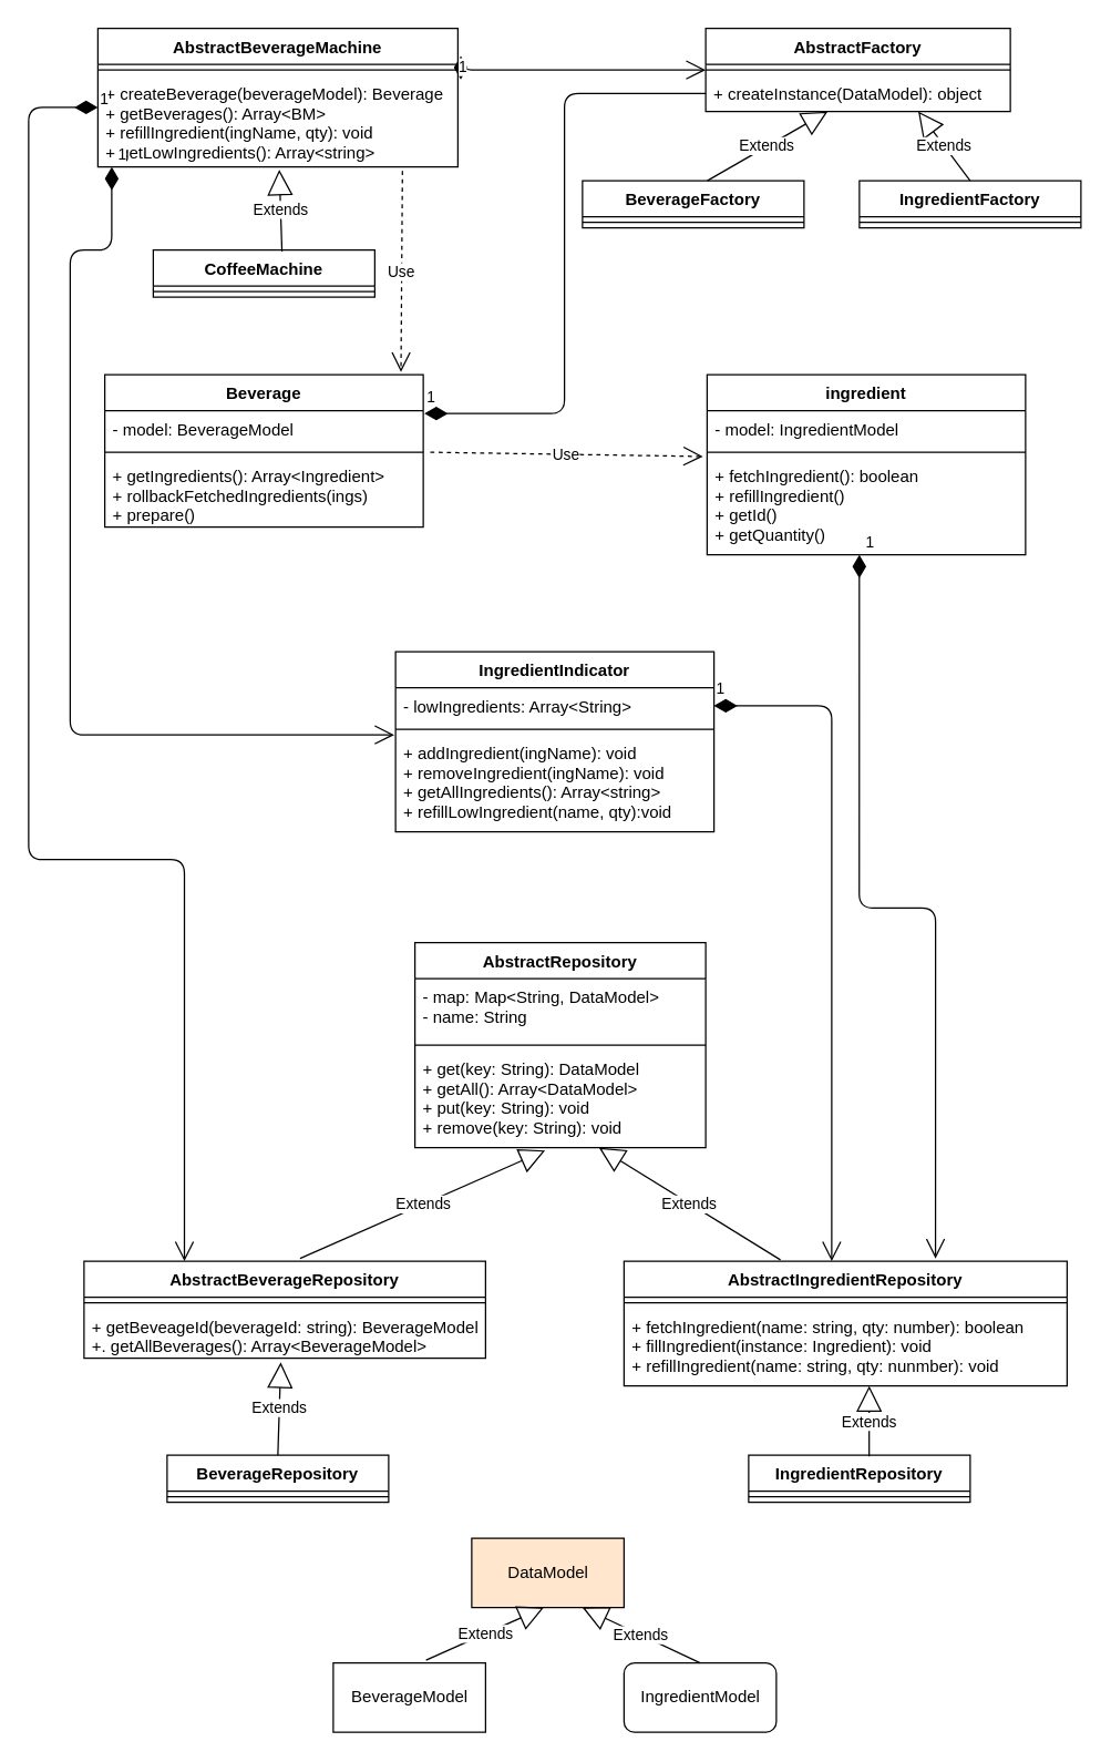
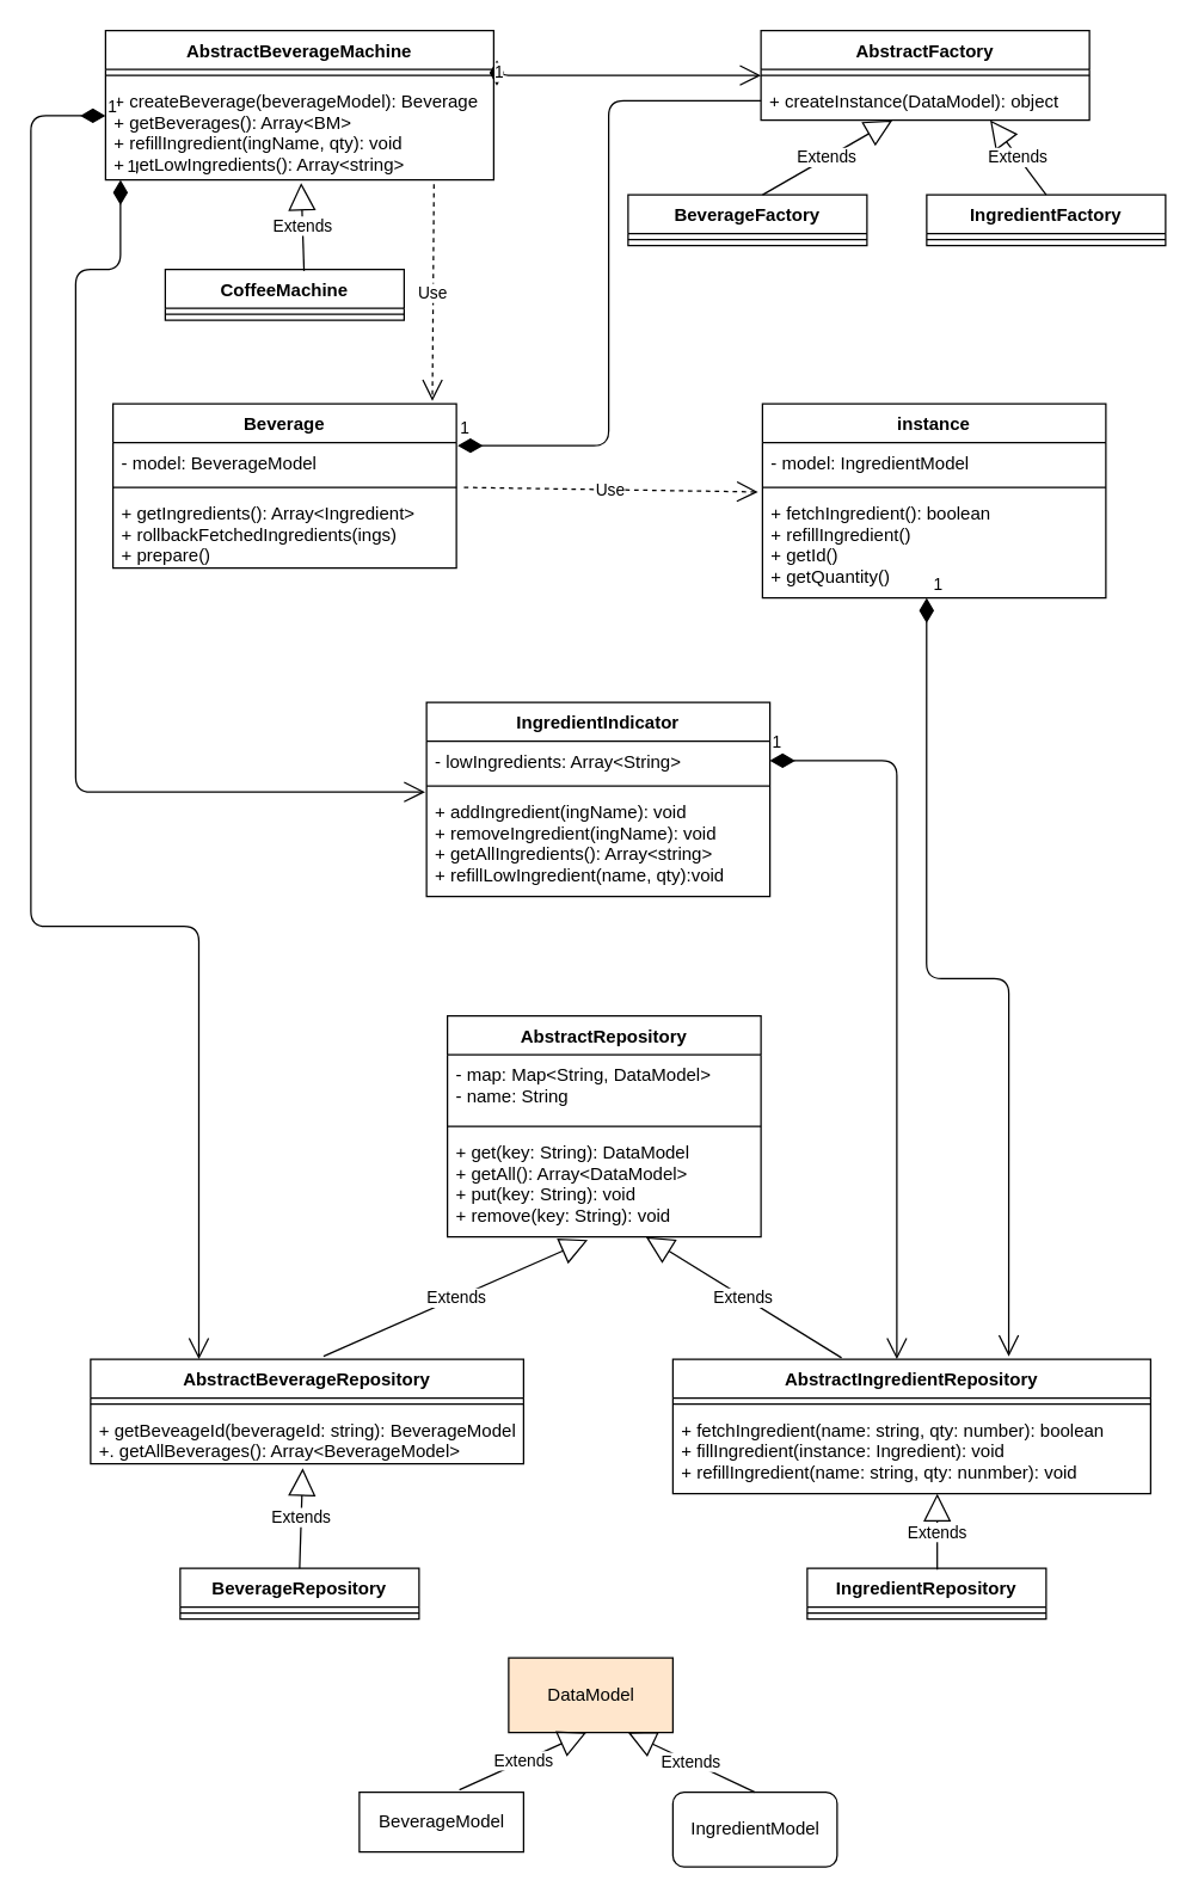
  <mxCell id="0" />
  <mxCell id="1" parent="0" />
  <mxCell id="2" value="AbstractBeverageMachine" style="swimlane;fontStyle=1;align=center;verticalAlign=top;childLayout=stackLayout;horizontal=1;startSize=26;horizontalStack=0;resizeParent=1;resizeParentMax=0;resizeLast=0;collapsible=1;marginBottom=0;" parent="1" vertex="1"><mxGeometry x="70" y="20" width="260" height="100" as="geometry" /></mxCell>
  <mxCell id="3" value="" style="line;strokeWidth=1;fillColor=none;align=left;verticalAlign=middle;spacingTop=-1;spacingLeft=3;spacingRight=3;rotatable=0;labelPosition=right;points=[];portConstraint=eastwest;" parent="2" vertex="1"><mxGeometry y="26" width="260" height="8" as="geometry" /></mxCell>
  <mxCell id="4" value="+ createBeverage(beverageModel): Beverage&#10;+ getBeverages(): Array&lt;BM&gt;&#10;+ refillIngredient(ingName, qty): void&#10;+ getLowIngredients(): Array&lt;string&gt;" style="text;strokeColor=none;fillColor=none;align=left;verticalAlign=top;spacingLeft=4;spacingRight=4;overflow=hidden;rotatable=0;points=[[0,0.5],[1,0.5]];portConstraint=eastwest;" parent="2" vertex="1"><mxGeometry y="34" width="260" height="66" as="geometry" /></mxCell>
  <mxCell id="5" value="CoffeeMachine" style="swimlane;fontStyle=1;align=center;verticalAlign=top;childLayout=stackLayout;horizontal=1;startSize=26;horizontalStack=0;resizeParent=1;resizeParentMax=0;resizeLast=0;collapsible=1;marginBottom=0;" parent="1" vertex="1"><mxGeometry x="110" y="180" width="160" height="34" as="geometry" /></mxCell>
  <mxCell id="6" value="" style="line;strokeWidth=1;fillColor=none;align=left;verticalAlign=middle;spacingTop=-1;spacingLeft=3;spacingRight=3;rotatable=0;labelPosition=right;points=[];portConstraint=eastwest;" parent="5" vertex="1"><mxGeometry y="26" width="160" height="8" as="geometry" /></mxCell>
  <mxCell id="7" value="AbstractFactory" style="swimlane;fontStyle=1;align=center;verticalAlign=top;childLayout=stackLayout;horizontal=1;startSize=26;horizontalStack=0;resizeParent=1;resizeParentMax=0;resizeLast=0;collapsible=1;marginBottom=0;" parent="1" vertex="1"><mxGeometry x="509" y="20" width="220" height="60" as="geometry" /></mxCell>
  <mxCell id="8" value="" style="line;strokeWidth=1;fillColor=none;align=left;verticalAlign=middle;spacingTop=-1;spacingLeft=3;spacingRight=3;rotatable=0;labelPosition=right;points=[];portConstraint=eastwest;" parent="7" vertex="1"><mxGeometry y="26" width="220" height="8" as="geometry" /></mxCell>
  <mxCell id="9" value="+ createInstance(DataModel): object" style="text;strokeColor=none;fillColor=none;align=left;verticalAlign=top;spacingLeft=4;spacingRight=4;overflow=hidden;rotatable=0;points=[[0,0.5],[1,0.5]];portConstraint=eastwest;" parent="7" vertex="1"><mxGeometry y="34" width="220" height="26" as="geometry" /></mxCell>
  <mxCell id="10" value="BeverageFactory" style="swimlane;fontStyle=1;align=center;verticalAlign=top;childLayout=stackLayout;horizontal=1;startSize=26;horizontalStack=0;resizeParent=1;resizeParentMax=0;resizeLast=0;collapsible=1;marginBottom=0;" parent="1" vertex="1"><mxGeometry x="420" y="130" width="160" height="34" as="geometry" /></mxCell>
  <mxCell id="11" value="" style="line;strokeWidth=1;fillColor=none;align=left;verticalAlign=middle;spacingTop=-1;spacingLeft=3;spacingRight=3;rotatable=0;labelPosition=right;points=[];portConstraint=eastwest;" parent="10" vertex="1"><mxGeometry y="26" width="160" height="8" as="geometry" /></mxCell>
  <mxCell id="12" value="IngredientFactory" style="swimlane;fontStyle=1;align=center;verticalAlign=top;childLayout=stackLayout;horizontal=1;startSize=26;horizontalStack=0;resizeParent=1;resizeParentMax=0;resizeLast=0;collapsible=1;marginBottom=0;" parent="1" vertex="1"><mxGeometry x="620" y="130" width="160" height="34" as="geometry" /></mxCell>
  <mxCell id="13" value="" style="line;strokeWidth=1;fillColor=none;align=left;verticalAlign=middle;spacingTop=-1;spacingLeft=3;spacingRight=3;rotatable=0;labelPosition=right;points=[];portConstraint=eastwest;" parent="12" vertex="1"><mxGeometry y="26" width="160" height="8" as="geometry" /></mxCell>
  <mxCell id="14" value="AbstractRepository&#10;" style="swimlane;fontStyle=1;align=center;verticalAlign=top;childLayout=stackLayout;horizontal=1;startSize=26;horizontalStack=0;resizeParent=1;resizeParentMax=0;resizeLast=0;collapsible=1;marginBottom=0;" parent="1" vertex="1"><mxGeometry x="299" y="680" width="210" height="148" as="geometry" /></mxCell>
  <mxCell id="15" value="- map: Map&lt;String, DataModel&gt;&#10;- name: String&#10;" style="text;strokeColor=none;fillColor=none;align=left;verticalAlign=top;spacingLeft=4;spacingRight=4;overflow=hidden;rotatable=0;points=[[0,0.5],[1,0.5]];portConstraint=eastwest;" parent="14" vertex="1"><mxGeometry y="26" width="210" height="44" as="geometry" /></mxCell>
  <mxCell id="16" value="" style="line;strokeWidth=1;fillColor=none;align=left;verticalAlign=middle;spacingTop=-1;spacingLeft=3;spacingRight=3;rotatable=0;labelPosition=right;points=[];portConstraint=eastwest;" parent="14" vertex="1"><mxGeometry y="70" width="210" height="8" as="geometry" /></mxCell>
  <mxCell id="17" value="+ get(key: String): DataModel&#10;+ getAll(): Array&lt;DataModel&gt;&#10;+ put(key: String): void&#10;+ remove(key: String): void" style="text;strokeColor=none;fillColor=none;align=left;verticalAlign=top;spacingLeft=4;spacingRight=4;overflow=hidden;rotatable=0;points=[[0,0.5],[1,0.5]];portConstraint=eastwest;" parent="14" vertex="1"><mxGeometry y="78" width="210" height="70" as="geometry" /></mxCell>
- <mxCell id="18" value="ingredient" style="swimlane;fontStyle=1;align=center;verticalAlign=top;childLayout=stackLayout;horizontal=1;startSize=26;horizontalStack=0;resizeParent=1;resizeParentMax=0;resizeLast=0;collapsible=1;marginBottom=0;" parent="1" vertex="1"><mxGeometry x="510" y="270" width="230" height="130" as="geometry" /></mxCell>
+ <mxCell id="18" value="instance" style="swimlane;fontStyle=1;align=center;verticalAlign=top;childLayout=stackLayout;horizontal=1;startSize=26;horizontalStack=0;resizeParent=1;resizeParentMax=0;resizeLast=0;collapsible=1;marginBottom=0;" parent="1" vertex="1"><mxGeometry x="510" y="270" width="230" height="130" as="geometry" /></mxCell>
  <mxCell id="19" value="- model: IngredientModel" style="text;strokeColor=none;fillColor=none;align=left;verticalAlign=top;spacingLeft=4;spacingRight=4;overflow=hidden;rotatable=0;points=[[0,0.5],[1,0.5]];portConstraint=eastwest;" parent="18" vertex="1"><mxGeometry y="26" width="230" height="26" as="geometry" /></mxCell>
  <mxCell id="20" value="" style="line;strokeWidth=1;fillColor=none;align=left;verticalAlign=middle;spacingTop=-1;spacingLeft=3;spacingRight=3;rotatable=0;labelPosition=right;points=[];portConstraint=eastwest;" parent="18" vertex="1"><mxGeometry y="52" width="230" height="8" as="geometry" /></mxCell>
  <mxCell id="21" value="+ fetchIngredient(): boolean&#10;+ refillIngredient()&#10;+ getId()&#10;+ getQuantity()" style="text;strokeColor=none;fillColor=none;align=left;verticalAlign=top;spacingLeft=4;spacingRight=4;overflow=hidden;rotatable=0;points=[[0,0.5],[1,0.5]];portConstraint=eastwest;" parent="18" vertex="1"><mxGeometry y="60" width="230" height="70" as="geometry" /></mxCell>
  <mxCell id="22" value="AbstractIngredientRepository" style="swimlane;fontStyle=1;align=center;verticalAlign=top;childLayout=stackLayout;horizontal=1;startSize=26;horizontalStack=0;resizeParent=1;resizeParentMax=0;resizeLast=0;collapsible=1;marginBottom=0;" parent="1" vertex="1"><mxGeometry x="450" y="910" width="320" height="90" as="geometry" /></mxCell>
  <mxCell id="23" value="" style="line;strokeWidth=1;fillColor=none;align=left;verticalAlign=middle;spacingTop=-1;spacingLeft=3;spacingRight=3;rotatable=0;labelPosition=right;points=[];portConstraint=eastwest;" parent="22" vertex="1"><mxGeometry y="26" width="320" height="8" as="geometry" /></mxCell>
  <mxCell id="24" value="+ fetchIngredient(name: string, qty: number): boolean&#10;+ fillIngredient(instance: Ingredient): void&#10;+ refillIngredient(name: string, qty: nunmber): void" style="text;strokeColor=none;fillColor=none;align=left;verticalAlign=top;spacingLeft=4;spacingRight=4;overflow=hidden;rotatable=0;points=[[0,0.5],[1,0.5]];portConstraint=eastwest;" parent="22" vertex="1"><mxGeometry y="34" width="320" height="56" as="geometry" /></mxCell>
  <mxCell id="25" value="AbstractBeverageRepository" style="swimlane;fontStyle=1;align=center;verticalAlign=top;childLayout=stackLayout;horizontal=1;startSize=26;horizontalStack=0;resizeParent=1;resizeParentMax=0;resizeLast=0;collapsible=1;marginBottom=0;" parent="1" vertex="1"><mxGeometry x="60" y="910" width="290" height="70" as="geometry" /></mxCell>
  <mxCell id="26" value="" style="line;strokeWidth=1;fillColor=none;align=left;verticalAlign=middle;spacingTop=-1;spacingLeft=3;spacingRight=3;rotatable=0;labelPosition=right;points=[];portConstraint=eastwest;" parent="25" vertex="1"><mxGeometry y="26" width="290" height="8" as="geometry" /></mxCell>
  <mxCell id="27" value="+ getBeveageId(beverageId: string): BeverageModel&#10;+. getAllBeverages(): Array&lt;BeverageModel&gt;" style="text;strokeColor=none;fillColor=none;align=left;verticalAlign=top;spacingLeft=4;spacingRight=4;overflow=hidden;rotatable=0;points=[[0,0.5],[1,0.5]];portConstraint=eastwest;" parent="25" vertex="1"><mxGeometry y="34" width="290" height="36" as="geometry" /></mxCell>
  <mxCell id="28" value="BeverageRepository" style="swimlane;fontStyle=1;align=center;verticalAlign=top;childLayout=stackLayout;horizontal=1;startSize=26;horizontalStack=0;resizeParent=1;resizeParentMax=0;resizeLast=0;collapsible=1;marginBottom=0;" parent="1" vertex="1"><mxGeometry x="120" y="1050" width="160" height="34" as="geometry" /></mxCell>
  <mxCell id="29" value="" style="line;strokeWidth=1;fillColor=none;align=left;verticalAlign=middle;spacingTop=-1;spacingLeft=3;spacingRight=3;rotatable=0;labelPosition=right;points=[];portConstraint=eastwest;" parent="28" vertex="1"><mxGeometry y="26" width="160" height="8" as="geometry" /></mxCell>
  <mxCell id="30" value="IngredientRepository" style="swimlane;fontStyle=1;align=center;verticalAlign=top;childLayout=stackLayout;horizontal=1;startSize=26;horizontalStack=0;resizeParent=1;resizeParentMax=0;resizeLast=0;collapsible=1;marginBottom=0;" parent="1" vertex="1"><mxGeometry x="540" y="1050" width="160" height="34" as="geometry" /></mxCell>
  <mxCell id="31" value="" style="line;strokeWidth=1;fillColor=none;align=left;verticalAlign=middle;spacingTop=-1;spacingLeft=3;spacingRight=3;rotatable=0;labelPosition=right;points=[];portConstraint=eastwest;" parent="30" vertex="1"><mxGeometry y="26" width="160" height="8" as="geometry" /></mxCell>
  <mxCell id="32" value="Extends" style="endArrow=block;endSize=16;endFill=0;html=1;exitX=0.538;exitY=-0.029;exitDx=0;exitDy=0;exitPerimeter=0;entryX=0.448;entryY=1.029;entryDx=0;entryDy=0;entryPerimeter=0;" parent="1" source="25" target="17" edge="1"><mxGeometry width="160" relative="1" as="geometry"><mxPoint x="320" y="810" as="sourcePoint" /><mxPoint x="480" y="810" as="targetPoint" /></mxGeometry></mxCell>
  <mxCell id="33" value="Extends" style="endArrow=block;endSize=16;endFill=0;html=1;exitX=0.353;exitY=-0.011;exitDx=0;exitDy=0;exitPerimeter=0;entryX=0.633;entryY=1;entryDx=0;entryDy=0;entryPerimeter=0;" parent="1" source="22" target="17" edge="1"><mxGeometry width="160" relative="1" as="geometry"><mxPoint x="226.02" y="817.97" as="sourcePoint" /><mxPoint x="403.08" y="740.03" as="targetPoint" /></mxGeometry></mxCell>
  <mxCell id="34" value="Extends" style="endArrow=block;endSize=16;endFill=0;html=1;exitX=0.5;exitY=0;exitDx=0;exitDy=0;entryX=0.49;entryY=1.083;entryDx=0;entryDy=0;entryPerimeter=0;" parent="1" target="27" edge="1"><mxGeometry width="160" relative="1" as="geometry"><mxPoint x="200" y="1050" as="sourcePoint" /><mxPoint x="217.06" y="980" as="targetPoint" /></mxGeometry></mxCell>
  <mxCell id="35" value="Extends" style="endArrow=block;endSize=16;endFill=0;html=1;entryX=0.448;entryY=1.029;entryDx=0;entryDy=0;entryPerimeter=0;exitX=0.544;exitY=0.029;exitDx=0;exitDy=0;exitPerimeter=0;" parent="1" edge="1"><mxGeometry width="160" relative="1" as="geometry"><mxPoint x="627.04" y="1050.986" as="sourcePoint" /><mxPoint x="627.06" y="1000" as="targetPoint" /></mxGeometry></mxCell>
  <mxCell id="36" value="Extends" style="endArrow=block;endSize=16;endFill=0;html=1;exitX=0.581;exitY=0.029;exitDx=0;exitDy=0;exitPerimeter=0;" parent="1" source="5" edge="1"><mxGeometry width="160" relative="1" as="geometry"><mxPoint x="201" y="170" as="sourcePoint" /><mxPoint x="201" y="122" as="targetPoint" /></mxGeometry></mxCell>
  <mxCell id="37" value="Extends" style="endArrow=block;endSize=16;endFill=0;html=1;exitX=0.563;exitY=0;exitDx=0;exitDy=0;exitPerimeter=0;entryX=0.448;entryY=1.029;entryDx=0;entryDy=0;entryPerimeter=0;" parent="1" source="10" edge="1"><mxGeometry width="160" relative="1" as="geometry"><mxPoint x="420" y="157.94" as="sourcePoint" /><mxPoint x="597.06" y="80" as="targetPoint" /></mxGeometry></mxCell>
  <mxCell id="38" value="Extends" style="endArrow=block;endSize=16;endFill=0;html=1;exitX=0.5;exitY=0;exitDx=0;exitDy=0;entryX=0.448;entryY=1.029;entryDx=0;entryDy=0;entryPerimeter=0;" parent="1" source="12" edge="1"><mxGeometry width="160" relative="1" as="geometry"><mxPoint x="575.51" y="130" as="sourcePoint" /><mxPoint x="662.49" y="80" as="targetPoint" /></mxGeometry></mxCell>
  <mxCell id="39" value="Beverage" style="swimlane;fontStyle=1;align=center;verticalAlign=top;childLayout=stackLayout;horizontal=1;startSize=26;horizontalStack=0;resizeParent=1;resizeParentMax=0;resizeLast=0;collapsible=1;marginBottom=0;" parent="1" vertex="1"><mxGeometry x="75" y="270" width="230" height="110" as="geometry" /></mxCell>
  <mxCell id="40" value="- model: BeverageModel" style="text;strokeColor=none;fillColor=none;align=left;verticalAlign=top;spacingLeft=4;spacingRight=4;overflow=hidden;rotatable=0;points=[[0,0.5],[1,0.5]];portConstraint=eastwest;" parent="39" vertex="1"><mxGeometry y="26" width="230" height="26" as="geometry" /></mxCell>
  <mxCell id="41" value="" style="line;strokeWidth=1;fillColor=none;align=left;verticalAlign=middle;spacingTop=-1;spacingLeft=3;spacingRight=3;rotatable=0;labelPosition=right;points=[];portConstraint=eastwest;" parent="39" vertex="1"><mxGeometry y="52" width="230" height="8" as="geometry" /></mxCell>
  <mxCell id="42" value="+ getIngredients(): Array&lt;Ingredient&gt;&#10;+ rollbackFetchedIngredients(ings)&#10;+ prepare()" style="text;strokeColor=none;fillColor=none;align=left;verticalAlign=top;spacingLeft=4;spacingRight=4;overflow=hidden;rotatable=0;points=[[0,0.5],[1,0.5]];portConstraint=eastwest;" parent="39" vertex="1"><mxGeometry y="60" width="230" height="50" as="geometry" /></mxCell>
  <mxCell id="43" value="1" style="endArrow=open;html=1;endSize=12;startArrow=diamondThin;startSize=14;startFill=1;edgeStyle=orthogonalEdgeStyle;align=left;verticalAlign=bottom;exitX=1.008;exitY=0.043;exitDx=0;exitDy=0;exitPerimeter=0;entryX=0;entryY=0.5;entryDx=0;entryDy=0;" parent="1" source="4" target="7" edge="1"><mxGeometry x="-1" y="3" relative="1" as="geometry"><mxPoint x="320" y="240" as="sourcePoint" /><mxPoint x="480" y="240" as="targetPoint" /><Array as="points"><mxPoint x="332" y="50" /></Array></mxGeometry></mxCell>
  <mxCell id="44" value="1" style="endArrow=open;html=1;endSize=12;startArrow=diamondThin;startSize=14;startFill=1;edgeStyle=orthogonalEdgeStyle;align=left;verticalAlign=bottom;entryX=0.25;entryY=0;entryDx=0;entryDy=0;" parent="1" source="4" target="25" edge="1"><mxGeometry x="-1" y="3" relative="1" as="geometry"><mxPoint x="40" y="80" as="sourcePoint" /><mxPoint x="86.92" y="250" as="targetPoint" /><Array as="points"><mxPoint x="20" y="77" /><mxPoint x="20" y="620" /><mxPoint x="133" y="620" /></Array></mxGeometry></mxCell>
  <mxCell id="45" value="Use" style="endArrow=open;endSize=12;dashed=1;html=1;exitX=0.846;exitY=1.043;exitDx=0;exitDy=0;exitPerimeter=0;entryX=0.93;entryY=-0.018;entryDx=0;entryDy=0;entryPerimeter=0;" parent="1" source="4" target="39" edge="1"><mxGeometry width="160" relative="1" as="geometry"><mxPoint x="250" y="300" as="sourcePoint" /><mxPoint x="410" y="300" as="targetPoint" /></mxGeometry></mxCell>
  <mxCell id="46" value="Use" style="endArrow=open;endSize=12;dashed=1;html=1;exitX=1.022;exitY=1.154;exitDx=0;exitDy=0;exitPerimeter=0;entryX=-0.013;entryY=-0.014;entryDx=0;entryDy=0;entryPerimeter=0;" parent="1" source="40" target="21" edge="1"><mxGeometry width="160" relative="1" as="geometry"><mxPoint x="299.96" y="111.978" as="sourcePoint" /><mxPoint x="298.9" y="278.02" as="targetPoint" /></mxGeometry></mxCell>
  <mxCell id="47" value="1" style="endArrow=none;html=1;endSize=12;startArrow=diamondThin;startSize=14;startFill=1;edgeStyle=orthogonalEdgeStyle;align=left;verticalAlign=bottom;exitX=1.004;exitY=0.077;exitDx=0;exitDy=0;exitPerimeter=0;entryX=0;entryY=0.5;entryDx=0;entryDy=0;" parent="1" source="40" target="9" edge="1"><mxGeometry x="-1" y="3" relative="1" as="geometry"><mxPoint x="324" y="240" as="sourcePoint" /><mxPoint x="390" y="80" as="targetPoint" /></mxGeometry></mxCell>
  <mxCell id="48" value="1" style="endArrow=open;html=1;endSize=12;startArrow=diamondThin;startSize=14;startFill=1;edgeStyle=orthogonalEdgeStyle;align=left;verticalAlign=bottom;exitX=0.478;exitY=1;exitDx=0;exitDy=0;exitPerimeter=0;entryX=0.703;entryY=-0.022;entryDx=0;entryDy=0;entryPerimeter=0;" parent="1" source="21" target="22" edge="1"><mxGeometry x="-1" y="3" relative="1" as="geometry"><mxPoint x="550" y="651.002" as="sourcePoint" /><mxPoint x="710" y="570" as="targetPoint" /></mxGeometry></mxCell>
  <mxCell id="49" value="DataModel" style="html=1;fillColor=#ffe6cc;" parent="1" vertex="1"><mxGeometry x="340" y="1110" width="110" height="50" as="geometry" /></mxCell>
- <mxCell id="50" value="BeverageModel" style="html=1;" parent="1" vertex="1"><mxGeometry x="240" y="1200" width="110" height="50" as="geometry" /></mxCell>
+ <mxCell id="50" value="BeverageModel" style="html=1;" parent="1" vertex="1"><mxGeometry x="240" y="1200" width="110" height="40" as="geometry" /></mxCell>
  <mxCell id="51" value="IngredientModel" style="html=1;rounded=1;" parent="1" vertex="1"><mxGeometry x="450" y="1200" width="110" height="50" as="geometry" /></mxCell>
  <mxCell id="52" value="Extends" style="endArrow=block;endSize=16;endFill=0;html=1;exitX=0.609;exitY=-0.04;exitDx=0;exitDy=0;entryX=0.49;entryY=1.083;entryDx=0;entryDy=0;entryPerimeter=0;exitPerimeter=0;" parent="1" source="50" edge="1"><mxGeometry width="160" relative="1" as="geometry"><mxPoint x="390" y="1227.01" as="sourcePoint" /><mxPoint x="392.1" y="1159.998" as="targetPoint" /></mxGeometry></mxCell>
  <mxCell id="53" value="Extends" style="endArrow=block;endSize=16;endFill=0;html=1;exitX=0.5;exitY=0;exitDx=0;exitDy=0;" parent="1" source="51" edge="1"><mxGeometry width="160" relative="1" as="geometry"><mxPoint x="417.9" y="1217.01" as="sourcePoint" /><mxPoint x="420" y="1160" as="targetPoint" /><Array as="points" /></mxGeometry></mxCell>
  <mxCell id="54" value="IngredientIndicator" style="swimlane;fontStyle=1;align=center;verticalAlign=top;childLayout=stackLayout;horizontal=1;startSize=26;horizontalStack=0;resizeParent=1;resizeParentMax=0;resizeLast=0;collapsible=1;marginBottom=0;" vertex="1" parent="1"><mxGeometry x="285" y="470" width="230" height="130" as="geometry" /></mxCell>
  <mxCell id="55" value="- lowIngredients: Array&lt;String&gt;" style="text;strokeColor=none;fillColor=none;align=left;verticalAlign=top;spacingLeft=4;spacingRight=4;overflow=hidden;rotatable=0;points=[[0,0.5],[1,0.5]];portConstraint=eastwest;" vertex="1" parent="54"><mxGeometry y="26" width="230" height="26" as="geometry" /></mxCell>
  <mxCell id="56" value="" style="line;strokeWidth=1;fillColor=none;align=left;verticalAlign=middle;spacingTop=-1;spacingLeft=3;spacingRight=3;rotatable=0;labelPosition=right;points=[];portConstraint=eastwest;" vertex="1" parent="54"><mxGeometry y="52" width="230" height="8" as="geometry" /></mxCell>
  <mxCell id="57" value="+ addIngredient(ingName): void&#10;+ removeIngredient(ingName): void&#10;+ getAllIngredients(): Array&lt;string&gt;&#10;+ refillLowIngredient(name, qty):void" style="text;strokeColor=none;fillColor=none;align=left;verticalAlign=top;spacingLeft=4;spacingRight=4;overflow=hidden;rotatable=0;points=[[0,0.5],[1,0.5]];portConstraint=eastwest;" vertex="1" parent="54"><mxGeometry y="60" width="230" height="70" as="geometry" /></mxCell>
  <mxCell id="58" value="1" style="endArrow=open;html=1;endSize=12;startArrow=diamondThin;startSize=14;startFill=1;edgeStyle=orthogonalEdgeStyle;align=left;verticalAlign=bottom;exitX=1;exitY=0.5;exitDx=0;exitDy=0;" edge="1" parent="1" source="55" target="22"><mxGeometry x="-1" y="3" relative="1" as="geometry"><mxPoint x="450" y="420" as="sourcePoint" /><mxPoint x="627" y="930" as="targetPoint" /><Array as="points"><mxPoint x="600" y="509" /></Array></mxGeometry></mxCell>
  <mxCell id="59" value="1" style="endArrow=open;html=1;endSize=12;startArrow=diamondThin;startSize=14;startFill=1;edgeStyle=orthogonalEdgeStyle;align=left;verticalAlign=bottom;entryX=-0.004;entryY=0;entryDx=0;entryDy=0;entryPerimeter=0;" edge="1" parent="1" target="57"><mxGeometry x="-1" y="3" relative="1" as="geometry"><mxPoint x="80" y="120" as="sourcePoint" /><mxPoint x="142.5" y="730" as="targetPoint" /><Array as="points"><mxPoint x="80" y="180" /><mxPoint x="50" y="180" /><mxPoint x="50" y="530" /></Array></mxGeometry></mxCell>
